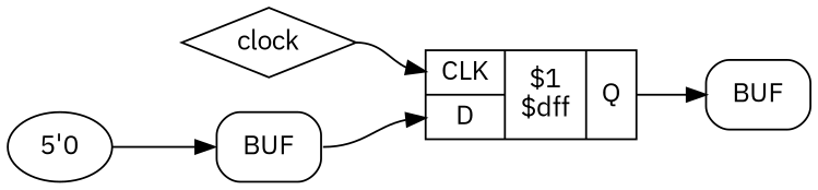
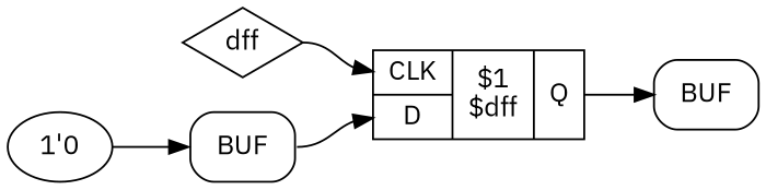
  digraph {
    fontname="IBM Plex Sans"
    rankdir=LR
    remincross=true
    node [fontname="IBM Plex Sans" shape=box]
    edge [color=black fontname="IBM Plex Sans" headport="w:w" tailport=e]
-   n1 [color=black fontcolor=black label=clock shape=diamond]
+   n1 [color=black fontcolor=black label=dff shape=diamond]
    n2 [label="{{<p5> CLK|<p6> D}|$1\n$dff|{<p7> Q}}" shape=record]
    n3 [label=BUF style=rounded]
-   n4 [label="5'0" shape=""]
+   n4 [label="1'0" shape=""]
    n5 [label=BUF style=rounded]
    n1 -> n2 [headport="p5:w"]
    n2 -> n3 [tailport="p7:e"]
    n4 -> n5
    n5 -> n2 [headport="p6:w" tailport="e:e"]
  }
